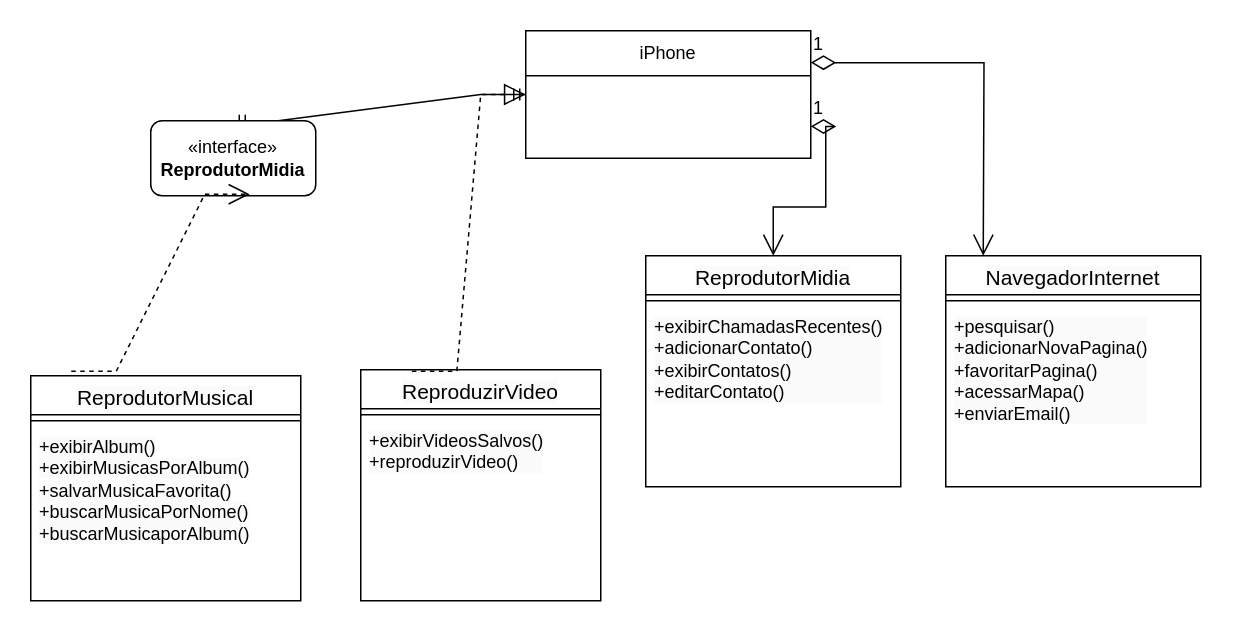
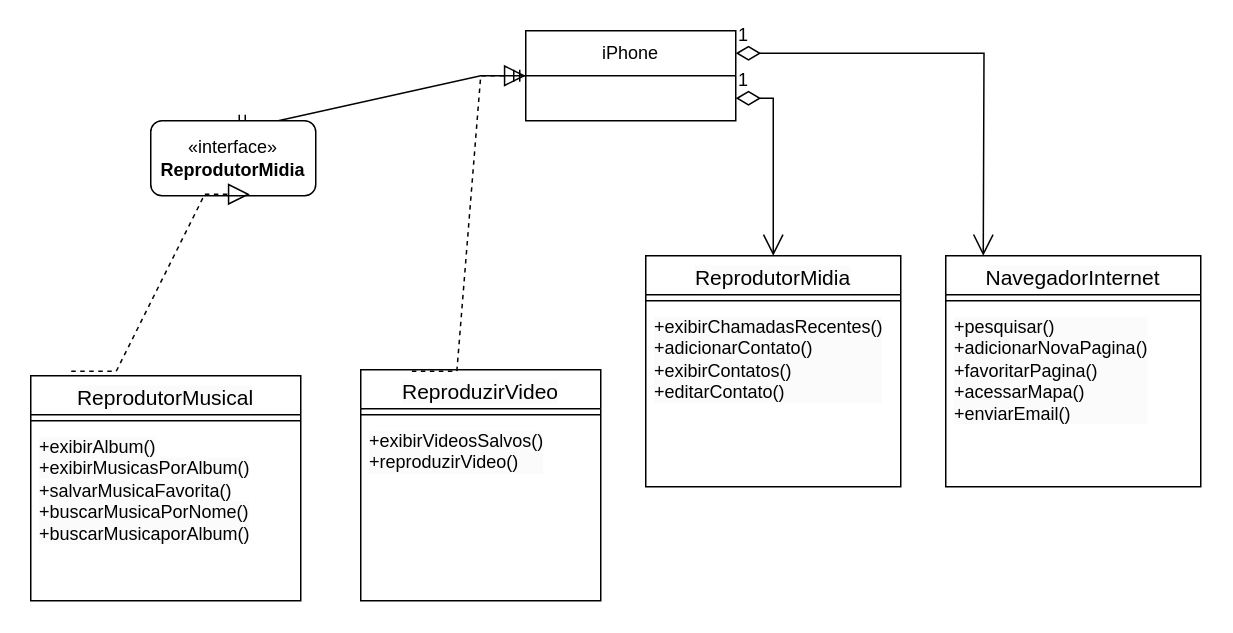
  <mxCell id="0" />
  <mxCell id="1" parent="0" />
- <mxCell id="2" value="iPhone" style="swimlane;fontStyle=0;childLayout=stackLayout;horizontal=1;startSize=30;horizontalStack=0;resizeParent=1;resizeParentMax=0;resizeLast=0;collapsible=1;marginBottom=0;whiteSpace=wrap;html=1;" vertex="1" parent="1"><mxGeometry x="350" y="20" width="190" height="85" as="geometry" /></mxCell>
+ <mxCell id="2" value="iPhone" style="swimlane;fontStyle=0;childLayout=stackLayout;horizontal=1;startSize=30;horizontalStack=0;resizeParent=1;resizeParentMax=0;resizeLast=0;collapsible=1;marginBottom=0;whiteSpace=wrap;html=1;" vertex="1" parent="1"><mxGeometry x="350" y="20" width="140" height="60" as="geometry" /></mxCell>
  <mxCell id="3" style="edgeStyle=entityRelationEdgeStyle;rounded=0;orthogonalLoop=1;jettySize=auto;html=1;exitX=0.5;exitY=0;exitDx=0;exitDy=0;entryX=0;entryY=0.5;entryDx=0;entryDy=0;strokeColor=default;align=center;verticalAlign=middle;fontFamily=Helvetica;fontSize=12;fontColor=default;labelBackgroundColor=default;startArrow=ERmandOne;endArrow=ERmandOne;" edge="1" parent="1" source="4" target="2"><mxGeometry relative="1" as="geometry" /></mxCell>
  <mxCell id="4" value="«interface»&lt;br&gt;&lt;b&gt;ReprodutorMidia&lt;/b&gt;" style="html=1;whiteSpace=wrap;fontFamily=Helvetica;fontSize=12;fontColor=default;labelBackgroundColor=default;rounded=1;" vertex="1" parent="1"><mxGeometry x="100" y="80" width="110" height="50" as="geometry" /></mxCell>
  <mxCell id="5" value="&lt;span style=&quot;font-size: 14px; font-weight: 400; background-color: rgb(251, 251, 251);&quot;&gt;ReprodutorMusical&lt;/span&gt;" style="swimlane;fontStyle=1;align=center;verticalAlign=top;childLayout=stackLayout;horizontal=1;startSize=26;horizontalStack=0;resizeParent=1;resizeParentMax=0;resizeLast=0;collapsible=1;marginBottom=0;whiteSpace=wrap;html=1;fontFamily=Helvetica;fontSize=12;fontColor=default;labelBackgroundColor=default;" vertex="1" parent="1"><mxGeometry x="20" y="250" width="180" height="150" as="geometry" /></mxCell>
  <mxCell id="6" value="" style="line;strokeWidth=1;fillColor=none;align=left;verticalAlign=middle;spacingTop=-1;spacingLeft=3;spacingRight=3;rotatable=0;labelPosition=right;points=[];portConstraint=eastwest;strokeColor=inherit;fontFamily=Helvetica;fontSize=12;fontColor=default;labelBackgroundColor=default;" vertex="1" parent="5"><mxGeometry y="26" width="180" height="8" as="geometry" /></mxCell>
  <mxCell id="7" value="&lt;span style=&quot;text-wrap: nowrap; background-color: rgb(251, 251, 251);&quot;&gt;+exibirAlbum()&lt;/span&gt;&lt;br style=&quot;text-wrap: nowrap; background-color: rgb(251, 251, 251);&quot;&gt;&lt;span style=&quot;text-wrap: nowrap; background-color: rgb(251, 251, 251);&quot;&gt;+exibirMusicasPorAlbum()&lt;/span&gt;&lt;br style=&quot;text-wrap: nowrap; background-color: rgb(251, 251, 251);&quot;&gt;&lt;span style=&quot;text-wrap: nowrap; background-color: rgb(251, 251, 251);&quot;&gt;+salvarMusicaFavorita()&lt;/span&gt;&lt;div style=&quot;text-wrap: nowrap; background-color: rgb(251, 251, 251);&quot;&gt;+buscarMusicaPorNome()&lt;/div&gt;&lt;div style=&quot;text-wrap: nowrap; background-color: rgb(251, 251, 251);&quot;&gt;+buscarMusicaporAlbum()&lt;/div&gt;" style="text;strokeColor=none;fillColor=none;align=left;verticalAlign=top;spacingLeft=4;spacingRight=4;overflow=hidden;rotatable=0;points=[[0,0.5],[1,0.5]];portConstraint=eastwest;whiteSpace=wrap;html=1;fontFamily=Helvetica;fontSize=12;fontColor=default;labelBackgroundColor=default;" vertex="1" parent="5"><mxGeometry y="34" width="180" height="116" as="geometry" /></mxCell>
  <mxCell id="8" value="&lt;span style=&quot;font-size: 14px; font-weight: 400; background-color: rgb(251, 251, 251);&quot;&gt;ReproduzirVideo&lt;/span&gt;" style="swimlane;fontStyle=1;align=center;verticalAlign=top;childLayout=stackLayout;horizontal=1;startSize=26;horizontalStack=0;resizeParent=1;resizeParentMax=0;resizeLast=0;collapsible=1;marginBottom=0;whiteSpace=wrap;html=1;fontFamily=Helvetica;fontSize=12;fontColor=default;labelBackgroundColor=default;" vertex="1" parent="1"><mxGeometry x="240" y="246" width="160" height="154" as="geometry" /></mxCell>
  <mxCell id="9" value="" style="line;strokeWidth=1;fillColor=none;align=left;verticalAlign=middle;spacingTop=-1;spacingLeft=3;spacingRight=3;rotatable=0;labelPosition=right;points=[];portConstraint=eastwest;strokeColor=inherit;fontFamily=Helvetica;fontSize=12;fontColor=default;labelBackgroundColor=default;" vertex="1" parent="8"><mxGeometry y="26" width="160" height="8" as="geometry" /></mxCell>
  <mxCell id="10" value="&lt;span style=&quot;text-wrap: nowrap; background-color: rgb(251, 251, 251);&quot;&gt;+exibirVideosSalvos()&lt;/span&gt;&lt;div style=&quot;text-wrap: nowrap; background-color: rgb(251, 251, 251);&quot;&gt;+reproduzirVideo()&lt;/div&gt;" style="text;strokeColor=none;fillColor=none;align=left;verticalAlign=top;spacingLeft=4;spacingRight=4;overflow=hidden;rotatable=0;points=[[0,0.5],[1,0.5]];portConstraint=eastwest;whiteSpace=wrap;html=1;fontFamily=Helvetica;fontSize=12;fontColor=default;labelBackgroundColor=default;" vertex="1" parent="8"><mxGeometry y="34" width="160" height="120" as="geometry" /></mxCell>
  <mxCell id="11" value="&lt;span style=&quot;font-size: 14px; font-weight: 400; background-color: rgb(251, 251, 251);&quot;&gt;ReprodutorMidia&lt;/span&gt;" style="swimlane;fontStyle=1;align=center;verticalAlign=top;childLayout=stackLayout;horizontal=1;startSize=26;horizontalStack=0;resizeParent=1;resizeParentMax=0;resizeLast=0;collapsible=1;marginBottom=0;whiteSpace=wrap;html=1;fontFamily=Helvetica;fontSize=12;fontColor=default;labelBackgroundColor=default;" vertex="1" parent="1"><mxGeometry x="430" y="170" width="170" height="154" as="geometry" /></mxCell>
  <mxCell id="12" value="" style="line;strokeWidth=1;fillColor=none;align=left;verticalAlign=middle;spacingTop=-1;spacingLeft=3;spacingRight=3;rotatable=0;labelPosition=right;points=[];portConstraint=eastwest;strokeColor=inherit;fontFamily=Helvetica;fontSize=12;fontColor=default;labelBackgroundColor=default;" vertex="1" parent="11"><mxGeometry y="26" width="170" height="8" as="geometry" /></mxCell>
  <mxCell id="13" value="&lt;div style=&quot;text-wrap: nowrap; background-color: rgb(251, 251, 251);&quot;&gt;&lt;span style=&quot;text-wrap: wrap;&quot;&gt;+exibirChamadasRecentes()&lt;/span&gt;&lt;div&gt;&lt;span style=&quot;text-wrap: wrap;&quot;&gt;+adicionarContato()&lt;/span&gt;&lt;span style=&quot;text-wrap: wrap;&quot;&gt;&lt;br&gt;&lt;/span&gt;&lt;/div&gt;&lt;div&gt;&lt;span style=&quot;text-wrap: wrap;&quot;&gt;+exibirContatos()&lt;/span&gt;&lt;span style=&quot;text-wrap: wrap;&quot;&gt;&lt;br&gt;&lt;/span&gt;&lt;/div&gt;&lt;div&gt;&lt;span style=&quot;text-wrap: wrap;&quot;&gt;+editarContato()&lt;/span&gt;&lt;/div&gt;&lt;/div&gt;" style="text;strokeColor=none;fillColor=none;align=left;verticalAlign=top;spacingLeft=4;spacingRight=4;overflow=hidden;rotatable=0;points=[[0,0.5],[1,0.5]];portConstraint=eastwest;whiteSpace=wrap;html=1;fontFamily=Helvetica;fontSize=12;fontColor=default;labelBackgroundColor=default;" vertex="1" parent="11"><mxGeometry y="34" width="170" height="120" as="geometry" /></mxCell>
  <mxCell id="14" value="&lt;span style=&quot;font-size: 14px; font-weight: 400; background-color: rgb(251, 251, 251);&quot;&gt;NavegadorInternet&lt;/span&gt;" style="swimlane;fontStyle=1;align=center;verticalAlign=top;childLayout=stackLayout;horizontal=1;startSize=26;horizontalStack=0;resizeParent=1;resizeParentMax=0;resizeLast=0;collapsible=1;marginBottom=0;whiteSpace=wrap;html=1;fontFamily=Helvetica;fontSize=12;fontColor=default;labelBackgroundColor=default;" vertex="1" parent="1"><mxGeometry x="630" y="170" width="170" height="154" as="geometry" /></mxCell>
  <mxCell id="15" value="" style="line;strokeWidth=1;fillColor=none;align=left;verticalAlign=middle;spacingTop=-1;spacingLeft=3;spacingRight=3;rotatable=0;labelPosition=right;points=[];portConstraint=eastwest;strokeColor=inherit;fontFamily=Helvetica;fontSize=12;fontColor=default;labelBackgroundColor=default;" vertex="1" parent="14"><mxGeometry y="26" width="170" height="8" as="geometry" /></mxCell>
  <mxCell id="16" value="&lt;div style=&quot;text-wrap: nowrap; background-color: rgb(251, 251, 251);&quot;&gt;+pesquisar()&lt;br&gt;+adicionarNovaPagina()&lt;br&gt;+favoritarPagina()&lt;div&gt;+acessarMapa()&lt;/div&gt;&lt;div&gt;+enviarEmail()&lt;/div&gt;&lt;/div&gt;" style="text;strokeColor=none;fillColor=none;align=left;verticalAlign=top;spacingLeft=4;spacingRight=4;overflow=hidden;rotatable=0;points=[[0,0.5],[1,0.5]];portConstraint=eastwest;whiteSpace=wrap;html=1;fontFamily=Helvetica;fontSize=12;fontColor=default;labelBackgroundColor=default;" vertex="1" parent="14"><mxGeometry y="34" width="170" height="120" as="geometry" /></mxCell>
- <mxCell id="17" value="" style="endArrow=open;dashed=1;endFill=0;endSize=12;html=1;rounded=0;strokeColor=default;align=center;verticalAlign=middle;fontFamily=Helvetica;fontSize=12;fontColor=default;labelBackgroundColor=default;edgeStyle=entityRelationEdgeStyle;entryX=0.6;entryY=0.98;entryDx=0;entryDy=0;entryPerimeter=0;exitX=0.15;exitY=-0.02;exitDx=0;exitDy=0;exitPerimeter=0;" edge="1" parent="1" source="5" target="4"><mxGeometry width="160" relative="1" as="geometry"><mxPoint x="30" y="190" as="sourcePoint" /><mxPoint x="190" y="190" as="targetPoint" /></mxGeometry></mxCell>
+ <mxCell id="17" value="" style="endArrow=block;dashed=1;endFill=0;endSize=12;html=1;rounded=0;strokeColor=default;align=center;verticalAlign=middle;fontFamily=Helvetica;fontSize=12;fontColor=default;labelBackgroundColor=default;edgeStyle=entityRelationEdgeStyle;entryX=0.6;entryY=0.98;entryDx=0;entryDy=0;entryPerimeter=0;exitX=0.15;exitY=-0.02;exitDx=0;exitDy=0;exitPerimeter=0;" edge="1" parent="1" source="5" target="4"><mxGeometry width="160" relative="1" as="geometry"><mxPoint x="30" y="190" as="sourcePoint" /><mxPoint x="190" y="190" as="targetPoint" /></mxGeometry></mxCell>
  <mxCell id="18" value="" style="endArrow=block;dashed=1;endFill=0;endSize=12;html=1;rounded=0;strokeColor=default;align=center;verticalAlign=middle;fontFamily=Helvetica;fontSize=12;fontColor=default;labelBackgroundColor=default;edgeStyle=entityRelationEdgeStyle;exitX=0.213;exitY=0.006;exitDx=0;exitDy=0;exitPerimeter=0;" edge="1" parent="1" source="8" target="2"><mxGeometry width="160" relative="1" as="geometry"><mxPoint x="190" y="180" as="sourcePoint" /><mxPoint x="350" y="180" as="targetPoint" /></mxGeometry></mxCell>
  <mxCell id="19" value="1" style="endArrow=open;html=1;endSize=12;startArrow=diamondThin;startSize=14;startFill=0;edgeStyle=orthogonalEdgeStyle;align=left;verticalAlign=bottom;rounded=0;strokeColor=default;fontFamily=Helvetica;fontSize=12;fontColor=default;labelBackgroundColor=default;exitX=1;exitY=0.75;exitDx=0;exitDy=0;" edge="1" parent="1" source="2" target="11"><mxGeometry x="-1" y="3" relative="1" as="geometry"><mxPoint x="420" y="110" as="sourcePoint" /><mxPoint x="580" y="110" as="targetPoint" /></mxGeometry></mxCell>
  <mxCell id="20" value="1" style="endArrow=open;html=1;endSize=12;startArrow=diamondThin;startSize=14;startFill=0;edgeStyle=orthogonalEdgeStyle;align=left;verticalAlign=bottom;rounded=0;strokeColor=default;fontFamily=Helvetica;fontSize=12;fontColor=default;labelBackgroundColor=default;exitX=1;exitY=0.25;exitDx=0;exitDy=0;" edge="1" parent="1" source="2"><mxGeometry x="-1" y="3" relative="1" as="geometry"><mxPoint x="630" y="65" as="sourcePoint" /><mxPoint x="655" y="170" as="targetPoint" /></mxGeometry></mxCell>
